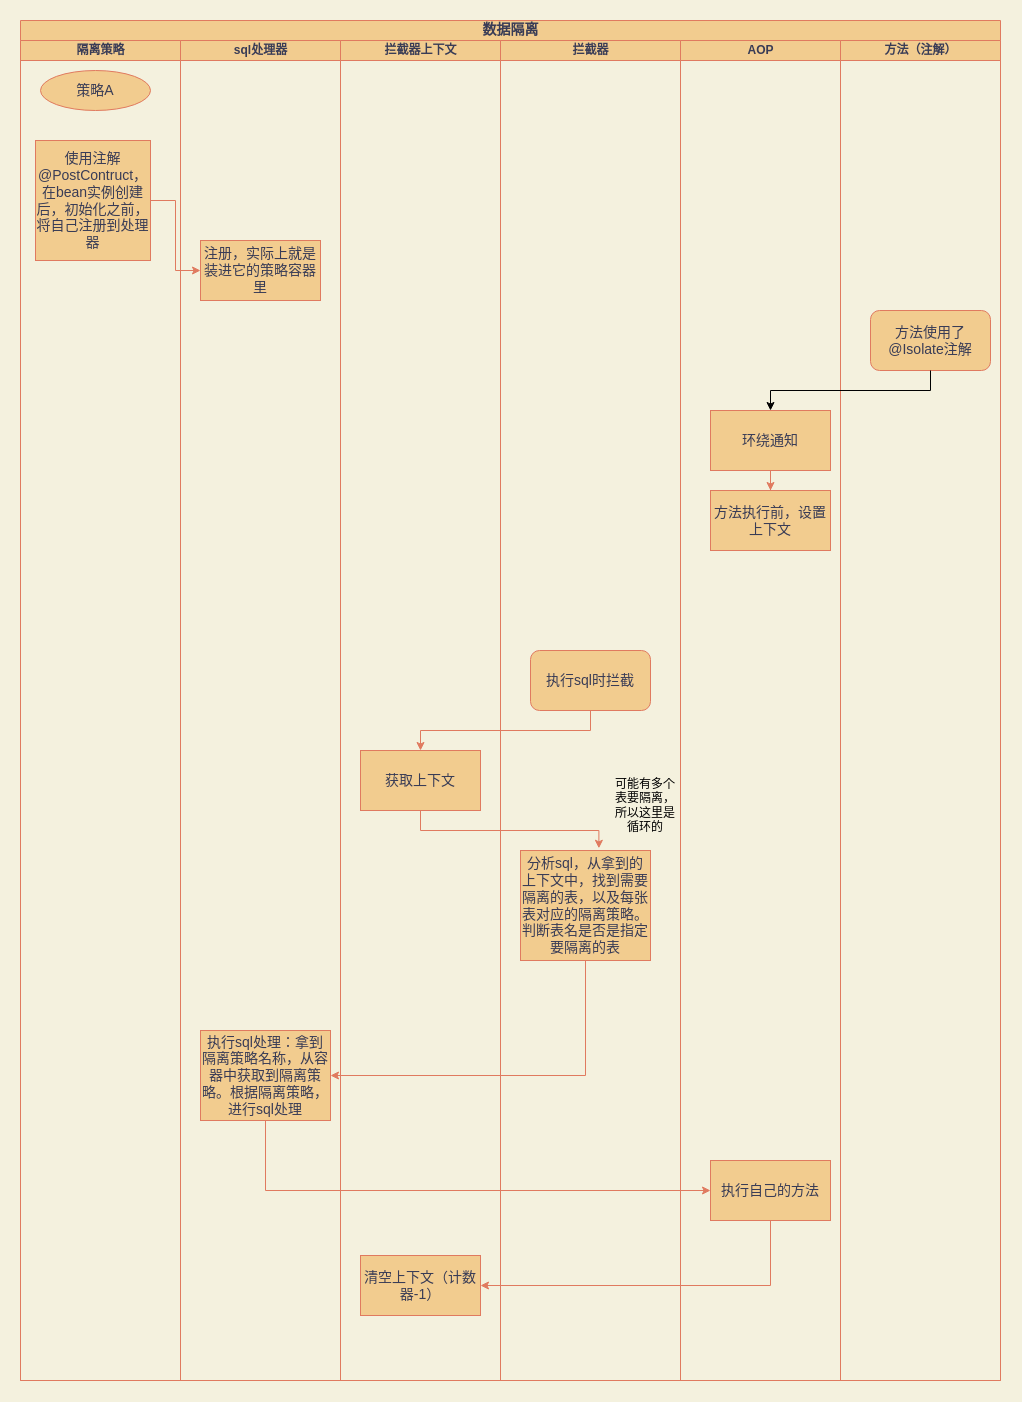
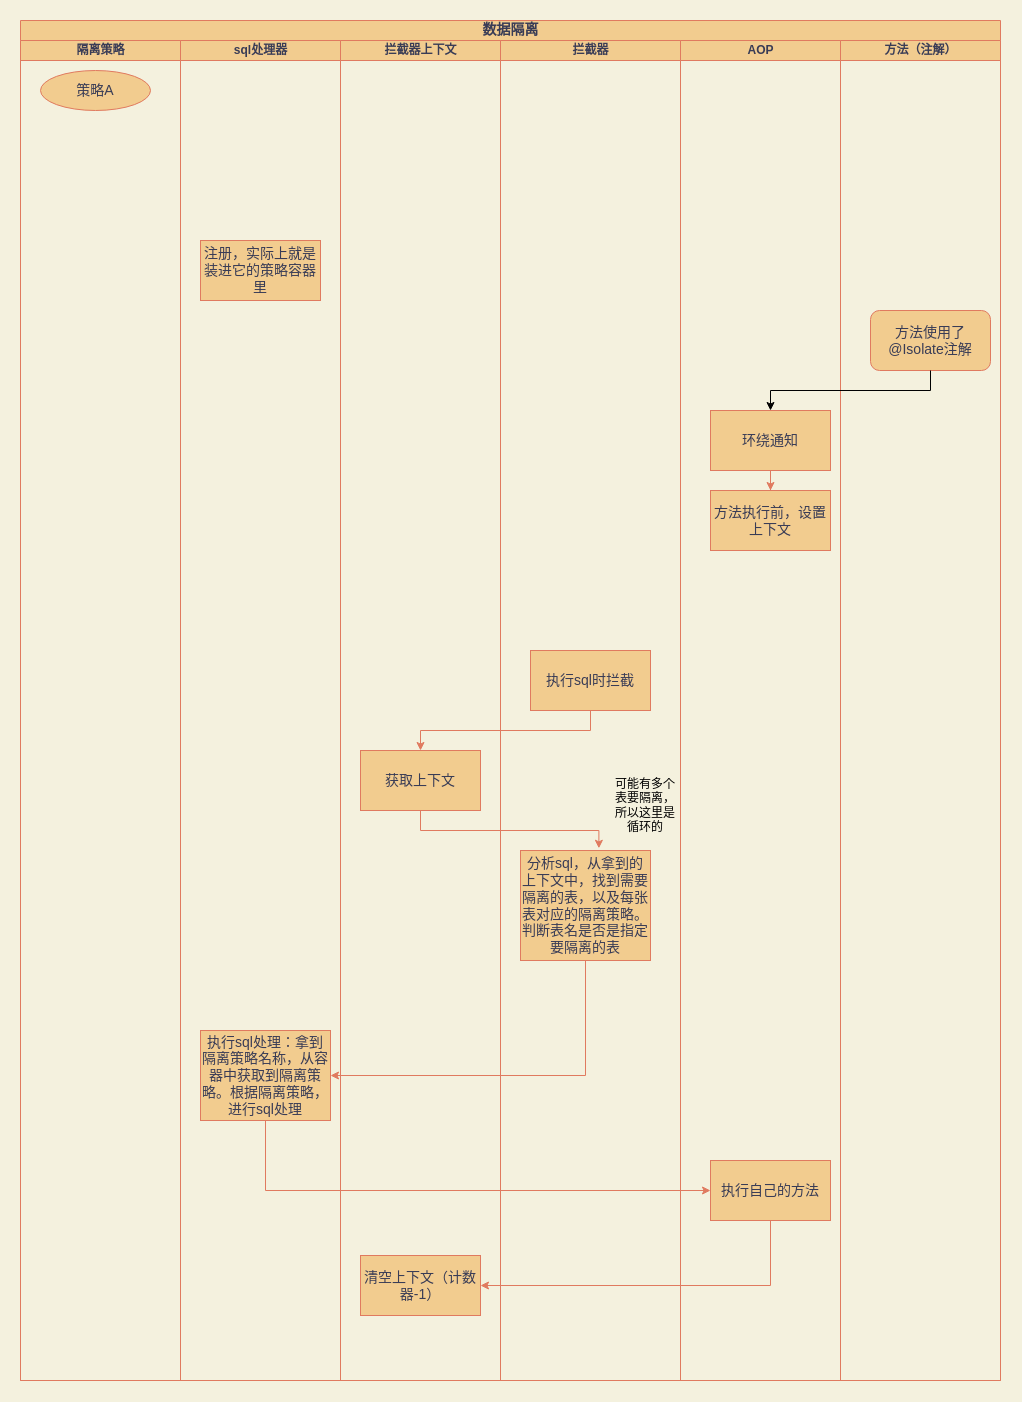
  <mxCell id="0" />
  <mxCell id="1" parent="0" />
  <mxCell id="2" value="&lt;font style=&quot;font-size: 14px&quot;&gt;数据隔离&lt;/font&gt;" style="swimlane;html=1;childLayout=stackLayout;startSize=20;rounded=0;shadow=0;labelBackgroundColor=none;strokeWidth=1;fontFamily=Verdana;fontSize=8;align=center;fillColor=#F2CC8F;strokeColor=#E07A5F;fontColor=#393C56;" parent="1" vertex="1"><mxGeometry x="20" y="20" width="980" height="1360" as="geometry" /></mxCell>
  <mxCell id="3" value="隔离策略" style="swimlane;html=1;startSize=20;fillColor=#F2CC8F;strokeColor=#E07A5F;fontColor=#393C56;" parent="2" vertex="1"><mxGeometry y="20" width="160" height="1340" as="geometry" /></mxCell>
  <mxCell id="4" value="策略A" style="ellipse;whiteSpace=wrap;html=1;fontSize=14;fillColor=#F2CC8F;strokeColor=#E07A5F;fontColor=#393C56;" parent="3" vertex="1"><mxGeometry x="20" y="30" width="110" height="40" as="geometry" /></mxCell>
- <mxCell id="5" value="使用注解@PostContruct，在bean实例创建后，初始化之前，将自己注册到处理器&lt;br&gt;" style="rounded=0;whiteSpace=wrap;html=1;fontSize=14;fillColor=#F2CC8F;strokeColor=#E07A5F;fontColor=#393C56;" parent="3" vertex="1"><mxGeometry x="15" y="100" width="115" height="120" as="geometry" /></mxCell>
  <mxCell id="6" value="sql处理器" style="swimlane;html=1;startSize=20;fillColor=#F2CC8F;strokeColor=#E07A5F;fontColor=#393C56;" parent="2" vertex="1"><mxGeometry x="160" y="20" width="160" height="1340" as="geometry" /></mxCell>
  <mxCell id="7" value="注册，实际上就是装进它的策略容器里" style="rounded=0;whiteSpace=wrap;html=1;fontSize=14;fillColor=#F2CC8F;strokeColor=#E07A5F;fontColor=#393C56;" parent="6" vertex="1"><mxGeometry x="20" y="200" width="120" height="60" as="geometry" /></mxCell>
  <mxCell id="8" value="执行sql处理：拿到隔离策略名称，从容器中获取到隔离策略。根据隔离策略，进行sql处理" style="rounded=0;whiteSpace=wrap;html=1;fontSize=14;fillColor=#F2CC8F;strokeColor=#E07A5F;fontColor=#393C56;" parent="6" vertex="1"><mxGeometry x="20" y="990" width="130" height="90" as="geometry" /></mxCell>
  <mxCell id="9" value="拦截器上下文" style="swimlane;html=1;startSize=20;fillColor=#F2CC8F;strokeColor=#E07A5F;fontColor=#393C56;" parent="2" vertex="1"><mxGeometry x="320" y="20" width="160" height="1340" as="geometry" /></mxCell>
  <mxCell id="10" value="获取上下文" style="rounded=0;whiteSpace=wrap;html=1;fontSize=14;fillColor=#F2CC8F;strokeColor=#E07A5F;fontColor=#393C56;" parent="9" vertex="1"><mxGeometry x="20" y="710" width="120" height="60" as="geometry" /></mxCell>
  <mxCell id="11" value="清空上下文（计数器-1）" style="rounded=0;whiteSpace=wrap;html=1;fillColor=#F2CC8F;strokeColor=#E07A5F;fontSize=14;fontColor=#393C56;" vertex="1" parent="9"><mxGeometry x="20" y="1215" width="120" height="60" as="geometry" /></mxCell>
  <mxCell id="12" value="拦截器" style="swimlane;html=1;startSize=20;fillColor=#F2CC8F;strokeColor=#E07A5F;fontColor=#393C56;" parent="2" vertex="1"><mxGeometry x="480" y="20" width="180" height="1340" as="geometry" /></mxCell>
- <mxCell id="13" value="执行sql时拦截" style="whiteSpace=wrap;html=1;fontSize=14;fillColor=#F2CC8F;strokeColor=#E07A5F;fontColor=#393C56;rounded=1;" parent="12" vertex="1"><mxGeometry x="30" y="610" width="120" height="60" as="geometry" /></mxCell>
+ <mxCell id="13" value="执行sql时拦截" style="rounded=0;whiteSpace=wrap;html=1;fontSize=14;fillColor=#F2CC8F;strokeColor=#E07A5F;fontColor=#393C56;" parent="12" vertex="1"><mxGeometry x="30" y="610" width="120" height="60" as="geometry" /></mxCell>
  <mxCell id="14" value="分析sql，从拿到的上下文中，找到需要隔离的表，以及每张表对应的隔离策略。判断表名是否是指定要隔离的表" style="rounded=0;whiteSpace=wrap;html=1;fontSize=14;fillColor=#F2CC8F;strokeColor=#E07A5F;fontColor=#393C56;" parent="12" vertex="1"><mxGeometry x="20" y="810" width="130" height="110" as="geometry" /></mxCell>
  <mxCell id="15" value="可能有多个表要隔离，所以这里是循环的" style="text;html=1;strokeColor=none;fillColor=none;align=center;verticalAlign=middle;whiteSpace=wrap;rounded=0;" vertex="1" parent="12"><mxGeometry x="110" y="750" width="70" height="30" as="geometry" /></mxCell>
  <mxCell id="16" value="AOP" style="swimlane;html=1;startSize=20;fillColor=#F2CC8F;strokeColor=#E07A5F;fontColor=#393C56;" parent="2" vertex="1"><mxGeometry x="660" y="20" width="160" height="1340" as="geometry" /></mxCell>
  <mxCell id="17" value="" style="edgeStyle=orthogonalEdgeStyle;rounded=0;orthogonalLoop=1;jettySize=auto;html=1;fontSize=14;labelBackgroundColor=#F4F1DE;strokeColor=#E07A5F;fontColor=#393C56;" parent="16" source="18" target="19" edge="1"><mxGeometry relative="1" as="geometry" /></mxCell>
  <mxCell id="18" value="环绕通知" style="rounded=0;whiteSpace=wrap;html=1;fontSize=14;fillColor=#F2CC8F;strokeColor=#E07A5F;fontColor=#393C56;" parent="16" vertex="1"><mxGeometry x="30" y="370" width="120" height="60" as="geometry" /></mxCell>
  <mxCell id="19" value="方法执行前，设置上下文" style="rounded=0;whiteSpace=wrap;html=1;fontSize=14;fillColor=#F2CC8F;strokeColor=#E07A5F;fontColor=#393C56;" parent="16" vertex="1"><mxGeometry x="30" y="450" width="120" height="60" as="geometry" /></mxCell>
  <mxCell id="20" value="执行自己的方法" style="rounded=0;whiteSpace=wrap;html=1;fillColor=#F2CC8F;strokeColor=#E07A5F;fontSize=14;fontColor=#393C56;" vertex="1" parent="16"><mxGeometry x="30" y="1120" width="120" height="60" as="geometry" /></mxCell>
  <mxCell id="21" value="方法（注解）" style="swimlane;html=1;startSize=20;fillColor=#F2CC8F;strokeColor=#E07A5F;fontColor=#393C56;" parent="2" vertex="1"><mxGeometry x="820" y="20" width="160" height="1340" as="geometry" /></mxCell>
  <mxCell id="22" value="方法使用了@Isolate注解" style="whiteSpace=wrap;html=1;fontSize=14;fillColor=#F2CC8F;strokeColor=#E07A5F;fontColor=#393C56;rounded=1;" parent="21" vertex="1"><mxGeometry x="30" y="270" width="120" height="60" as="geometry" /></mxCell>
  <mxCell id="23" style="edgeStyle=orthogonalEdgeStyle;rounded=0;orthogonalLoop=1;jettySize=auto;html=1;exitX=0.5;exitY=1;exitDx=0;exitDy=0;entryX=0.5;entryY=0;entryDx=0;entryDy=0;fontSize=14;labelBackgroundColor=#F4F1DE;strokeColor=#E07A5F;fontColor=#393C56;" parent="2" source="13" target="10" edge="1"><mxGeometry relative="1" as="geometry" /></mxCell>
- <mxCell id="24" style="edgeStyle=orthogonalEdgeStyle;rounded=0;orthogonalLoop=1;jettySize=auto;html=1;exitX=1;exitY=0.5;exitDx=0;exitDy=0;entryX=0;entryY=0.5;entryDx=0;entryDy=0;fontSize=14;labelBackgroundColor=#F4F1DE;strokeColor=#E07A5F;fontColor=#393C56;" parent="2" source="5" target="7" edge="1"><mxGeometry relative="1" as="geometry" /></mxCell>
  <mxCell id="25" style="edgeStyle=orthogonalEdgeStyle;rounded=0;orthogonalLoop=1;jettySize=auto;html=1;exitX=0.5;exitY=1;exitDx=0;exitDy=0;entryX=0.603;entryY=-0.02;entryDx=0;entryDy=0;entryPerimeter=0;fontSize=14;labelBackgroundColor=#F4F1DE;strokeColor=#E07A5F;fontColor=#393C56;" parent="2" source="10" target="14" edge="1"><mxGeometry relative="1" as="geometry" /></mxCell>
  <mxCell id="26" style="edgeStyle=orthogonalEdgeStyle;rounded=0;orthogonalLoop=1;jettySize=auto;html=1;exitX=0.5;exitY=1;exitDx=0;exitDy=0;entryX=1;entryY=0.5;entryDx=0;entryDy=0;fontSize=14;labelBackgroundColor=#F4F1DE;strokeColor=#E07A5F;fontColor=#393C56;" parent="2" source="14" target="8" edge="1"><mxGeometry relative="1" as="geometry" /></mxCell>
  <mxCell id="27" style="edgeStyle=orthogonalEdgeStyle;rounded=0;orthogonalLoop=1;jettySize=auto;html=1;exitX=0.5;exitY=1;exitDx=0;exitDy=0;entryX=0.5;entryY=0;entryDx=0;entryDy=0;" edge="1" parent="2" source="22" target="18"><mxGeometry relative="1" as="geometry" /></mxCell>
  <mxCell id="28" style="edgeStyle=orthogonalEdgeStyle;rounded=0;orthogonalLoop=1;jettySize=auto;html=1;exitX=0.5;exitY=1;exitDx=0;exitDy=0;entryX=0;entryY=0.5;entryDx=0;entryDy=0;labelBackgroundColor=#F4F1DE;fontSize=14;strokeColor=#E07A5F;fontColor=#393C56;" edge="1" parent="2" source="8" target="20"><mxGeometry relative="1" as="geometry" /></mxCell>
  <mxCell id="29" style="edgeStyle=orthogonalEdgeStyle;rounded=0;orthogonalLoop=1;jettySize=auto;html=1;exitX=0.5;exitY=1;exitDx=0;exitDy=0;entryX=1;entryY=0.5;entryDx=0;entryDy=0;labelBackgroundColor=#F4F1DE;fontSize=14;strokeColor=#E07A5F;fontColor=#393C56;" edge="1" parent="2" source="20" target="11"><mxGeometry relative="1" as="geometry" /></mxCell>
